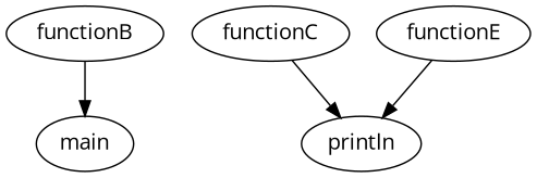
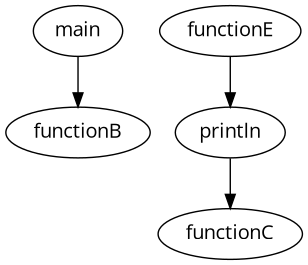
  digraph {
    fontname="Open Sans"
    node [fontname="Open Sans"]
    edge [fontname="Open Sans"]
    main
    functionB
    functionC
    println
    functionE
-   functionB -> main
-   functionC -> println
+   main -> functionB
+   println -> functionC
    functionE -> println
  }
